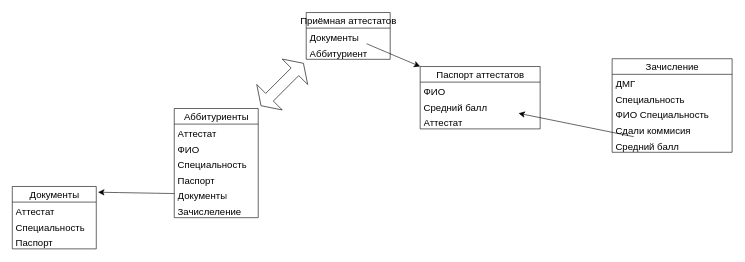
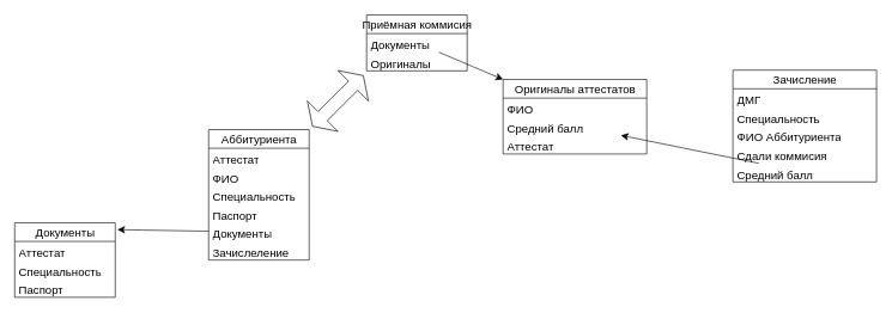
  <mxCell id="0" />
  <mxCell id="1" parent="0" />
- <mxCell id="2" value="Аббитуриенты" style="swimlane;fontStyle=0;childLayout=stackLayout;horizontal=1;startSize=26;fillColor=none;horizontalStack=0;resizeParent=1;resizeParentMax=0;resizeLast=0;collapsible=1;marginBottom=0;html=1;fontSize=16;" vertex="1" parent="1"><mxGeometry x="290" y="180" width="140" height="182" as="geometry" /></mxCell>
+ <mxCell id="2" value="Аббитуриента" style="swimlane;fontStyle=0;childLayout=stackLayout;horizontal=1;startSize=26;fillColor=none;horizontalStack=0;resizeParent=1;resizeParentMax=0;resizeLast=0;collapsible=1;marginBottom=0;html=1;fontSize=16;" vertex="1" parent="1"><mxGeometry x="290" y="180" width="140" height="182" as="geometry" /></mxCell>
  <mxCell id="3" value="Аттестат" style="text;strokeColor=none;fillColor=none;align=left;verticalAlign=top;spacingLeft=4;spacingRight=4;overflow=hidden;rotatable=0;points=[[0,0.5],[1,0.5]];portConstraint=eastwest;whiteSpace=wrap;html=1;fontSize=16;" vertex="1" parent="2"><mxGeometry y="26" width="140" height="26" as="geometry" /></mxCell>
  <mxCell id="4" value="ФИО" style="text;strokeColor=none;fillColor=none;align=left;verticalAlign=top;spacingLeft=4;spacingRight=4;overflow=hidden;rotatable=0;points=[[0,0.5],[1,0.5]];portConstraint=eastwest;whiteSpace=wrap;html=1;fontSize=16;" vertex="1" parent="2"><mxGeometry y="52" width="140" height="26" as="geometry" /></mxCell>
  <mxCell id="5" value="Специальность" style="text;strokeColor=none;fillColor=none;align=left;verticalAlign=top;spacingLeft=4;spacingRight=4;overflow=hidden;rotatable=0;points=[[0,0.5],[1,0.5]];portConstraint=eastwest;whiteSpace=wrap;html=1;fontSize=16;" vertex="1" parent="2"><mxGeometry y="78" width="140" height="26" as="geometry" /></mxCell>
  <mxCell id="6" value="Паспорт" style="text;strokeColor=none;fillColor=none;align=left;verticalAlign=top;spacingLeft=4;spacingRight=4;overflow=hidden;rotatable=0;points=[[0,0.5],[1,0.5]];portConstraint=eastwest;whiteSpace=wrap;html=1;fontSize=16;" vertex="1" parent="2"><mxGeometry y="104" width="140" height="26" as="geometry" /></mxCell>
  <mxCell id="7" value="Документы&lt;br&gt;" style="text;strokeColor=none;fillColor=none;align=left;verticalAlign=top;spacingLeft=4;spacingRight=4;overflow=hidden;rotatable=0;points=[[0,0.5],[1,0.5]];portConstraint=eastwest;whiteSpace=wrap;html=1;fontSize=16;" vertex="1" parent="2"><mxGeometry y="130" width="140" height="26" as="geometry" /></mxCell>
  <mxCell id="8" value="Зачислеление&lt;br&gt;" style="text;strokeColor=none;fillColor=none;align=left;verticalAlign=top;spacingLeft=4;spacingRight=4;overflow=hidden;rotatable=0;points=[[0,0.5],[1,0.5]];portConstraint=eastwest;whiteSpace=wrap;html=1;fontSize=16;" vertex="1" parent="2"><mxGeometry y="156" width="140" height="26" as="geometry" /></mxCell>
  <mxCell id="9" value="Документы" style="swimlane;fontStyle=0;childLayout=stackLayout;horizontal=1;startSize=26;fillColor=none;horizontalStack=0;resizeParent=1;resizeParentMax=0;resizeLast=0;collapsible=1;marginBottom=0;html=1;fontSize=16;" vertex="1" parent="1"><mxGeometry x="20" y="310" width="140" height="104" as="geometry" /></mxCell>
  <mxCell id="10" value="Аттестат" style="text;strokeColor=none;fillColor=none;align=left;verticalAlign=top;spacingLeft=4;spacingRight=4;overflow=hidden;rotatable=0;points=[[0,0.5],[1,0.5]];portConstraint=eastwest;whiteSpace=wrap;html=1;fontSize=16;" vertex="1" parent="9"><mxGeometry y="26" width="140" height="26" as="geometry" /></mxCell>
  <mxCell id="11" value="Специальность" style="text;strokeColor=none;fillColor=none;align=left;verticalAlign=top;spacingLeft=4;spacingRight=4;overflow=hidden;rotatable=0;points=[[0,0.5],[1,0.5]];portConstraint=eastwest;whiteSpace=wrap;html=1;fontSize=16;" vertex="1" parent="9"><mxGeometry y="52" width="140" height="26" as="geometry" /></mxCell>
  <mxCell id="12" value="Паспорт" style="text;strokeColor=none;fillColor=none;align=left;verticalAlign=top;spacingLeft=4;spacingRight=4;overflow=hidden;rotatable=0;points=[[0,0.5],[1,0.5]];portConstraint=eastwest;whiteSpace=wrap;html=1;fontSize=16;" vertex="1" parent="9"><mxGeometry y="78" width="140" height="26" as="geometry" /></mxCell>
- <mxCell id="13" value="Приёмная аттестатов" style="swimlane;fontStyle=0;childLayout=stackLayout;horizontal=1;startSize=26;fillColor=none;horizontalStack=0;resizeParent=1;resizeParentMax=0;resizeLast=0;collapsible=1;marginBottom=0;html=1;fontSize=16;" vertex="1" parent="1"><mxGeometry x="510" y="20" width="140" height="78" as="geometry" /></mxCell>
+ <mxCell id="13" value="Приёмная коммисия" style="swimlane;fontStyle=0;childLayout=stackLayout;horizontal=1;startSize=26;fillColor=none;horizontalStack=0;resizeParent=1;resizeParentMax=0;resizeLast=0;collapsible=1;marginBottom=0;html=1;fontSize=16;" vertex="1" parent="1"><mxGeometry x="510" y="20" width="140" height="78" as="geometry" /></mxCell>
  <mxCell id="14" value="Документы" style="text;strokeColor=none;fillColor=none;align=left;verticalAlign=top;spacingLeft=4;spacingRight=4;overflow=hidden;rotatable=0;points=[[0,0.5],[1,0.5]];portConstraint=eastwest;whiteSpace=wrap;html=1;fontSize=16;" vertex="1" parent="13"><mxGeometry y="26" width="140" height="26" as="geometry" /></mxCell>
- <mxCell id="15" value="Аббитуриент&lt;br&gt;" style="text;strokeColor=none;fillColor=none;align=left;verticalAlign=top;spacingLeft=4;spacingRight=4;overflow=hidden;rotatable=0;points=[[0,0.5],[1,0.5]];portConstraint=eastwest;whiteSpace=wrap;html=1;fontSize=16;" vertex="1" parent="13"><mxGeometry y="52" width="140" height="26" as="geometry" /></mxCell>
+ <mxCell id="15" value="Оригиналы&lt;br&gt;" style="text;strokeColor=none;fillColor=none;align=left;verticalAlign=top;spacingLeft=4;spacingRight=4;overflow=hidden;rotatable=0;points=[[0,0.5],[1,0.5]];portConstraint=eastwest;whiteSpace=wrap;html=1;fontSize=16;" vertex="1" parent="13"><mxGeometry y="52" width="140" height="26" as="geometry" /></mxCell>
  <mxCell id="16" value="Зачисление" style="swimlane;fontStyle=0;childLayout=stackLayout;horizontal=1;startSize=26;fillColor=none;horizontalStack=0;resizeParent=1;resizeParentMax=0;resizeLast=0;collapsible=1;marginBottom=0;html=1;fontSize=16;" vertex="1" parent="1"><mxGeometry x="1020" y="97" width="200" height="156" as="geometry" /></mxCell>
  <mxCell id="17" value="ДМГ" style="text;strokeColor=none;fillColor=none;align=left;verticalAlign=top;spacingLeft=4;spacingRight=4;overflow=hidden;rotatable=0;points=[[0,0.5],[1,0.5]];portConstraint=eastwest;whiteSpace=wrap;html=1;fontSize=16;" vertex="1" parent="16"><mxGeometry y="26" width="200" height="26" as="geometry" /></mxCell>
  <mxCell id="18" value="Специальность" style="text;strokeColor=none;fillColor=none;align=left;verticalAlign=top;spacingLeft=4;spacingRight=4;overflow=hidden;rotatable=0;points=[[0,0.5],[1,0.5]];portConstraint=eastwest;whiteSpace=wrap;html=1;fontSize=16;" vertex="1" parent="16"><mxGeometry y="52" width="200" height="26" as="geometry" /></mxCell>
- <mxCell id="19" value="ФИО Специальность&lt;br&gt;" style="text;strokeColor=none;fillColor=none;align=left;verticalAlign=top;spacingLeft=4;spacingRight=4;overflow=hidden;rotatable=0;points=[[0,0.5],[1,0.5]];portConstraint=eastwest;whiteSpace=wrap;html=1;fontSize=16;" vertex="1" parent="16"><mxGeometry y="78" width="200" height="26" as="geometry" /></mxCell>
+ <mxCell id="19" value="ФИО Аббитуриента&lt;br&gt;" style="text;strokeColor=none;fillColor=none;align=left;verticalAlign=top;spacingLeft=4;spacingRight=4;overflow=hidden;rotatable=0;points=[[0,0.5],[1,0.5]];portConstraint=eastwest;whiteSpace=wrap;html=1;fontSize=16;" vertex="1" parent="16"><mxGeometry y="78" width="200" height="26" as="geometry" /></mxCell>
  <mxCell id="20" value="Сдали коммисия" style="text;strokeColor=none;fillColor=none;align=left;verticalAlign=top;spacingLeft=4;spacingRight=4;overflow=hidden;rotatable=0;points=[[0,0.5],[1,0.5]];portConstraint=eastwest;whiteSpace=wrap;html=1;fontSize=16;" vertex="1" parent="16"><mxGeometry y="104" width="200" height="26" as="geometry" /></mxCell>
  <mxCell id="21" value="Средний балл&lt;br&gt;" style="text;strokeColor=none;fillColor=none;align=left;verticalAlign=top;spacingLeft=4;spacingRight=4;overflow=hidden;rotatable=0;points=[[0,0.5],[1,0.5]];portConstraint=eastwest;whiteSpace=wrap;html=1;fontSize=16;" vertex="1" parent="16"><mxGeometry y="130" width="200" height="26" as="geometry" /></mxCell>
  <mxCell id="22" style="edgeStyle=none;curved=1;rounded=0;orthogonalLoop=1;jettySize=auto;html=1;entryX=1.021;entryY=0.092;entryDx=0;entryDy=0;entryPerimeter=0;fontSize=12;startSize=8;endSize=8;" edge="1" parent="1" source="7" target="9"><mxGeometry relative="1" as="geometry" /></mxCell>
- <mxCell id="23" value="Паспорт аттестатов" style="swimlane;fontStyle=0;childLayout=stackLayout;horizontal=1;startSize=26;fillColor=none;horizontalStack=0;resizeParent=1;resizeParentMax=0;resizeLast=0;collapsible=1;marginBottom=0;html=1;fontSize=16;" vertex="1" parent="1"><mxGeometry x="700" y="110" width="200" height="104" as="geometry" /></mxCell>
+ <mxCell id="23" value="Оригиналы аттестатов" style="swimlane;fontStyle=0;childLayout=stackLayout;horizontal=1;startSize=26;fillColor=none;horizontalStack=0;resizeParent=1;resizeParentMax=0;resizeLast=0;collapsible=1;marginBottom=0;html=1;fontSize=16;" vertex="1" parent="1"><mxGeometry x="700" y="110" width="200" height="104" as="geometry" /></mxCell>
  <mxCell id="24" value="ФИО&lt;br&gt;" style="text;strokeColor=none;fillColor=none;align=left;verticalAlign=top;spacingLeft=4;spacingRight=4;overflow=hidden;rotatable=0;points=[[0,0.5],[1,0.5]];portConstraint=eastwest;whiteSpace=wrap;html=1;fontSize=16;" vertex="1" parent="23"><mxGeometry y="26" width="200" height="26" as="geometry" /></mxCell>
  <mxCell id="25" value="Средний балл" style="text;strokeColor=none;fillColor=none;align=left;verticalAlign=top;spacingLeft=4;spacingRight=4;overflow=hidden;rotatable=0;points=[[0,0.5],[1,0.5]];portConstraint=eastwest;whiteSpace=wrap;html=1;fontSize=16;" vertex="1" parent="23"><mxGeometry y="52" width="200" height="26" as="geometry" /></mxCell>
  <mxCell id="26" value="Аттестат&lt;br&gt;" style="text;strokeColor=none;fillColor=none;align=left;verticalAlign=top;spacingLeft=4;spacingRight=4;overflow=hidden;rotatable=0;points=[[0,0.5],[1,0.5]];portConstraint=eastwest;whiteSpace=wrap;html=1;fontSize=16;" vertex="1" parent="23"><mxGeometry y="78" width="200" height="26" as="geometry" /></mxCell>
  <mxCell id="27" style="edgeStyle=none;curved=1;rounded=0;orthogonalLoop=1;jettySize=auto;html=1;entryX=0;entryY=0;entryDx=0;entryDy=0;fontSize=12;startSize=8;endSize=8;" edge="1" parent="1" source="14" target="23"><mxGeometry relative="1" as="geometry" /></mxCell>
  <mxCell id="28" value="" style="shape=doubleArrow;whiteSpace=wrap;html=1;fontSize=16;rotation=-45;" vertex="1" parent="1"><mxGeometry x="420" y="110" width="100" height="60" as="geometry" /></mxCell>
  <mxCell id="29" style="edgeStyle=none;curved=1;rounded=0;orthogonalLoop=1;jettySize=auto;html=1;fontSize=12;startSize=8;endSize=8;" edge="1" parent="1" source="21" target="25"><mxGeometry relative="1" as="geometry" /></mxCell>
